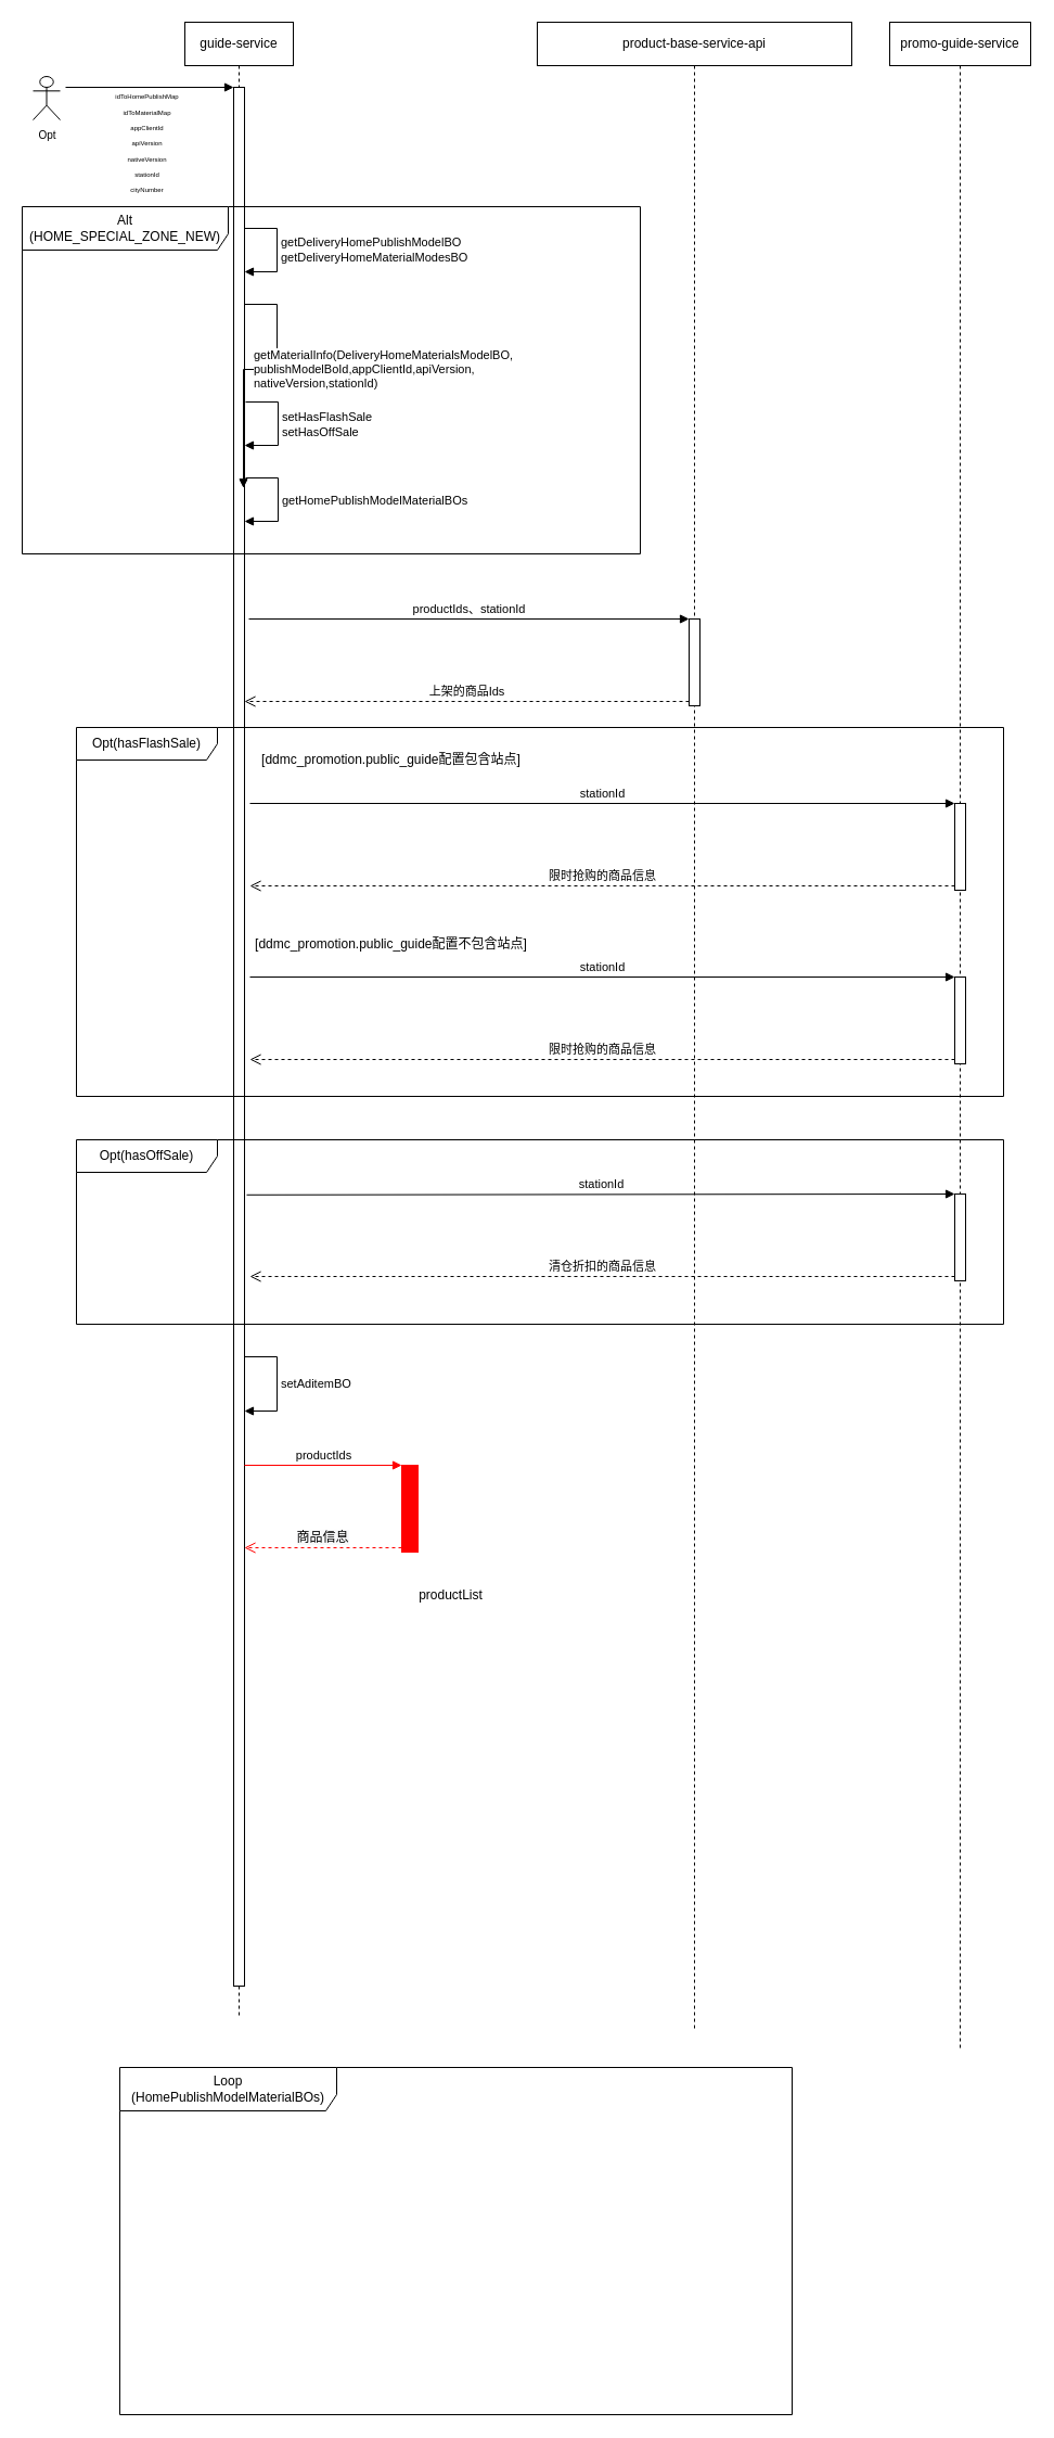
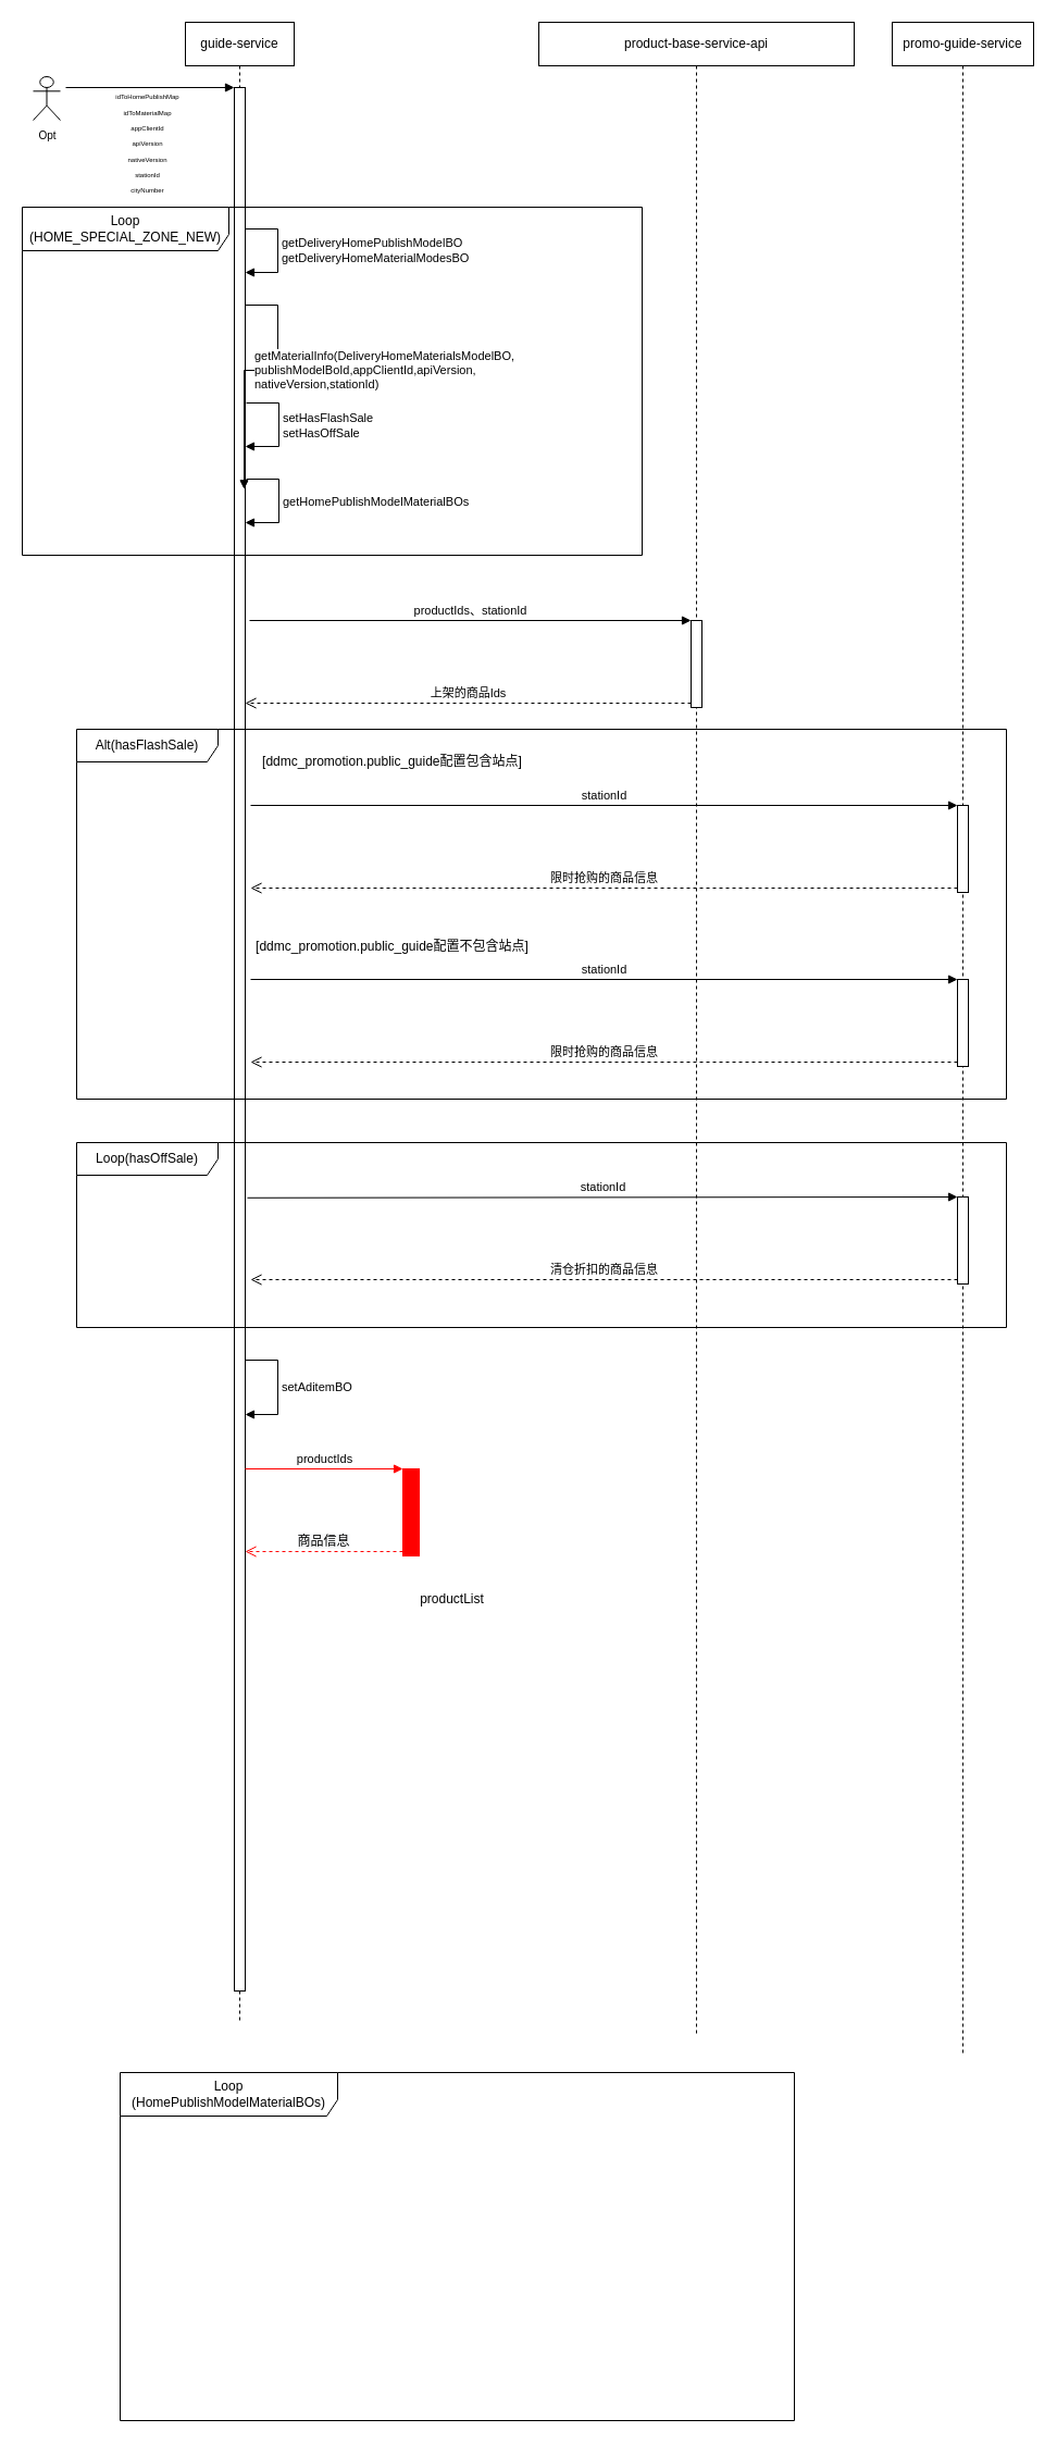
  <mxCell id="0" />
  <mxCell id="1" parent="0" />
  <mxCell id="2" value="&lt;font style=&quot;font-size: 10px&quot;&gt;Opt&lt;/font&gt;" style="shape=umlActor;verticalLabelPosition=bottom;verticalAlign=top;html=1;outlineConnect=0;" vertex="1" parent="1"><mxGeometry x="30" y="70" width="25" height="40" as="geometry" /></mxCell>
  <mxCell id="3" value="guide-service" style="shape=umlLifeline;perimeter=lifelinePerimeter;whiteSpace=wrap;html=1;container=1;collapsible=0;recursiveResize=0;outlineConnect=0;" vertex="1" parent="1"><mxGeometry x="170" y="20" width="100" height="1840" as="geometry" /></mxCell>
  <mxCell id="4" value="" style="html=1;points=[];perimeter=orthogonalPerimeter;" vertex="1" parent="1"><mxGeometry x="215" y="80" width="10" height="1750" as="geometry" /></mxCell>
  <mxCell id="5" value="" style="html=1;verticalAlign=bottom;endArrow=block;entryX=0;entryY=0;" edge="1" target="4" parent="1"><mxGeometry relative="1" as="geometry"><mxPoint x="60" y="80" as="sourcePoint" /></mxGeometry></mxCell>
  <mxCell id="6" value="&lt;font&gt;&lt;font style=&quot;font-size: 6px&quot;&gt;idToHomePublishMap&lt;br&gt;idToMaterialMap&lt;br&gt;appClientId&lt;br&gt;apiVersion&lt;br&gt;nativeVersion&lt;br&gt;stationId&lt;br&gt;cityNumber&lt;/font&gt;&lt;br&gt;&lt;/font&gt;" style="text;html=1;align=center;verticalAlign=middle;resizable=0;points=[];autosize=1;strokeColor=none;" vertex="1" parent="1"><mxGeometry x="70" y="80" width="130" height="100" as="geometry" /></mxCell>
- <mxCell id="7" value="Alt&lt;br&gt;(HOME_SPECIAL_ZONE_NEW)" style="shape=umlFrame;whiteSpace=wrap;html=1;width=190;height=40;" vertex="1" parent="1"><mxGeometry x="20" y="190" width="570" height="320" as="geometry" /></mxCell>
+ <mxCell id="7" value="Loop&lt;br&gt;(HOME_SPECIAL_ZONE_NEW)" style="shape=umlFrame;whiteSpace=wrap;html=1;width=190;height=40;" vertex="1" parent="1"><mxGeometry x="20" y="190" width="570" height="320" as="geometry" /></mxCell>
  <mxCell id="8" value="getDeliveryHomePublishModelBO&lt;br&gt;getDeliveryHomeMaterialModesBO" style="edgeStyle=orthogonalEdgeStyle;html=1;align=left;spacingLeft=2;endArrow=block;rounded=0;" edge="1" parent="1"><mxGeometry relative="1" as="geometry"><mxPoint x="225" y="210" as="sourcePoint" /><Array as="points"><mxPoint x="255" y="210" /><mxPoint x="255" y="250" /><mxPoint x="225" y="250" /></Array><mxPoint x="225" y="250" as="targetPoint" /></mxGeometry></mxCell>
  <mxCell id="9" value="product-base-service-api" style="shape=umlLifeline;perimeter=lifelinePerimeter;whiteSpace=wrap;html=1;container=1;collapsible=0;recursiveResize=0;outlineConnect=0;" vertex="1" parent="1"><mxGeometry x="495" y="20" width="290" height="1850" as="geometry" /></mxCell>
  <mxCell id="10" value="" style="html=1;points=[];perimeter=orthogonalPerimeter;" vertex="1" parent="9"><mxGeometry x="140" y="550" width="10" height="80" as="geometry" /></mxCell>
  <mxCell id="11" value="getMaterialInfo(DeliveryHomeMaterialsModelBO,&lt;br&gt;publishModelBoId,appClientId,apiVersion,&lt;br&gt;nativeVersion,stationId)" style="edgeStyle=orthogonalEdgeStyle;html=1;align=left;spacingLeft=2;endArrow=block;rounded=0;entryX=0.9;entryY=0.211;entryDx=0;entryDy=0;entryPerimeter=0;" edge="1" parent="1" target="4"><mxGeometry relative="1" as="geometry"><mxPoint x="225" y="280" as="sourcePoint" /><Array as="points"><mxPoint x="255" y="280" /><mxPoint x="255" y="340" /></Array><mxPoint x="225" y="310" as="targetPoint" /></mxGeometry></mxCell>
  <mxCell id="12" value="setHasFlashSale&lt;br&gt;setHasOffSale" style="edgeStyle=orthogonalEdgeStyle;html=1;align=left;spacingLeft=2;endArrow=block;rounded=0;" edge="1" parent="1"><mxGeometry relative="1" as="geometry"><mxPoint x="226" y="370" as="sourcePoint" /><Array as="points"><mxPoint x="256" y="370" /><mxPoint x="256" y="410" /><mxPoint x="225" y="410" /></Array><mxPoint x="225" y="410" as="targetPoint" /></mxGeometry></mxCell>
  <mxCell id="13" value="productIds、stationId" style="html=1;verticalAlign=bottom;endArrow=block;entryX=0;entryY=0;" edge="1" target="10" parent="1"><mxGeometry relative="1" as="geometry"><mxPoint x="229" y="570" as="sourcePoint" /></mxGeometry></mxCell>
  <mxCell id="14" value="上架的商品Ids" style="html=1;verticalAlign=bottom;endArrow=open;dashed=1;endSize=8;exitX=0;exitY=0.95;entryX=1.1;entryY=0.387;entryDx=0;entryDy=0;entryPerimeter=0;" edge="1" source="10" parent="1"><mxGeometry relative="1" as="geometry"><mxPoint x="225" y="646.01" as="targetPoint" /></mxGeometry></mxCell>
  <mxCell id="15" value="promo-guide-service" style="shape=umlLifeline;perimeter=lifelinePerimeter;whiteSpace=wrap;html=1;container=1;collapsible=0;recursiveResize=0;outlineConnect=0;" vertex="1" parent="1"><mxGeometry x="820" y="20" width="130" height="1870" as="geometry" /></mxCell>
  <mxCell id="16" value="" style="html=1;points=[];perimeter=orthogonalPerimeter;" vertex="1" parent="15"><mxGeometry x="60" y="720" width="10" height="80" as="geometry" /></mxCell>
  <mxCell id="17" value="stationId" style="html=1;verticalAlign=bottom;endArrow=block;entryX=0;entryY=0;" edge="1" target="16" parent="15"><mxGeometry relative="1" as="geometry"><mxPoint x="-590" y="720" as="sourcePoint" /></mxGeometry></mxCell>
  <mxCell id="18" value="限时抢购的商品信息" style="html=1;verticalAlign=bottom;endArrow=open;dashed=1;endSize=8;exitX=0;exitY=0.95;" edge="1" source="16" parent="15"><mxGeometry relative="1" as="geometry"><mxPoint x="-590" y="796" as="targetPoint" /></mxGeometry></mxCell>
  <mxCell id="19" value="" style="html=1;points=[];perimeter=orthogonalPerimeter;" vertex="1" parent="15"><mxGeometry x="60" y="880" width="10" height="80" as="geometry" /></mxCell>
  <mxCell id="20" value="stationId" style="html=1;verticalAlign=bottom;endArrow=block;entryX=0;entryY=0;" edge="1" parent="15" target="19"><mxGeometry relative="1" as="geometry"><mxPoint x="-590" y="880" as="sourcePoint" /></mxGeometry></mxCell>
  <mxCell id="21" value="限时抢购的商品信息" style="html=1;verticalAlign=bottom;endArrow=open;dashed=1;endSize=8;exitX=0;exitY=0.95;" edge="1" parent="15" source="19"><mxGeometry relative="1" as="geometry"><mxPoint x="-590" y="956" as="targetPoint" /></mxGeometry></mxCell>
  <mxCell id="22" value="" style="html=1;points=[];perimeter=orthogonalPerimeter;" vertex="1" parent="15"><mxGeometry x="60" y="1080" width="10" height="80" as="geometry" /></mxCell>
  <mxCell id="23" value="清仓折扣的商品信息" style="html=1;verticalAlign=bottom;endArrow=open;dashed=1;endSize=8;exitX=0;exitY=0.95;" edge="1" source="22" parent="15"><mxGeometry relative="1" as="geometry"><mxPoint x="-590" y="1156" as="targetPoint" /></mxGeometry></mxCell>
  <mxCell id="24" value="[ddmc_promotion.public_guide配置包含站点]" style="text;html=1;align=center;verticalAlign=middle;resizable=0;points=[];autosize=1;strokeColor=none;" vertex="1" parent="1"><mxGeometry x="235" y="690" width="250" height="20" as="geometry" /></mxCell>
  <mxCell id="25" value="[ddmc_promotion.public_guide配置不包含站点]" style="text;html=1;align=center;verticalAlign=middle;resizable=0;points=[];autosize=1;strokeColor=none;" vertex="1" parent="1"><mxGeometry x="225" y="860" width="270" height="20" as="geometry" /></mxCell>
  <mxCell id="26" value="stationId" style="html=1;verticalAlign=bottom;endArrow=block;entryX=0;entryY=0;exitX=1.2;exitY=0.773;exitDx=0;exitDy=0;exitPerimeter=0;" edge="1" target="22" parent="1"><mxGeometry relative="1" as="geometry"><mxPoint x="227" y="1100.79" as="sourcePoint" /></mxGeometry></mxCell>
- <mxCell id="27" value="Opt(hasOffSale)" style="shape=umlFrame;whiteSpace=wrap;html=1;width=130;height=30;" vertex="1" parent="1"><mxGeometry x="70" y="1050" width="855" height="170" as="geometry" /></mxCell>
+ <mxCell id="27" value="Loop(hasOffSale)" style="shape=umlFrame;whiteSpace=wrap;html=1;width=130;height=30;" vertex="1" parent="1"><mxGeometry x="70" y="1050" width="855" height="170" as="geometry" /></mxCell>
  <mxCell id="28" value="getHomePublishModelMaterialBOs" style="edgeStyle=orthogonalEdgeStyle;html=1;align=left;spacingLeft=2;endArrow=block;rounded=0;" edge="1" parent="1"><mxGeometry relative="1" as="geometry"><mxPoint x="226" y="440" as="sourcePoint" /><Array as="points"><mxPoint x="256" y="440" /><mxPoint x="256" y="480" /><mxPoint x="225" y="480" /></Array><mxPoint x="225" y="480" as="targetPoint" /></mxGeometry></mxCell>
  <mxCell id="29" value="Loop&lt;br&gt;(HomePublishModelMaterialBOs)" style="shape=umlFrame;whiteSpace=wrap;html=1;width=200;height=40;" vertex="1" parent="1"><mxGeometry x="110" y="1905" width="620" height="320" as="geometry" /></mxCell>
  <mxCell id="30" value="setAditemBO" style="edgeStyle=orthogonalEdgeStyle;html=1;align=left;spacingLeft=2;endArrow=block;rounded=0;" edge="1" parent="1"><mxGeometry relative="1" as="geometry"><mxPoint x="225" y="1250" as="sourcePoint" /><Array as="points"><mxPoint x="255" y="1250" /><mxPoint x="255" y="1300" /><mxPoint x="225" y="1300" /></Array><mxPoint x="225" y="1300" as="targetPoint" /></mxGeometry></mxCell>
- <mxCell id="31" value="Opt(hasFlashSale)" style="shape=umlFrame;whiteSpace=wrap;html=1;width=130;height=30;" vertex="1" parent="1"><mxGeometry x="70" y="670" width="855" height="340" as="geometry" /></mxCell>
+ <mxCell id="31" value="Alt(hasFlashSale)" style="shape=umlFrame;whiteSpace=wrap;html=1;width=130;height=30;" vertex="1" parent="1"><mxGeometry x="70" y="670" width="855" height="340" as="geometry" /></mxCell>
  <mxCell id="32" value="" style="html=1;points=[];perimeter=orthogonalPerimeter;strokeColor=#FF0000;fillColor=#FF0000;" vertex="1" parent="1"><mxGeometry x="370" y="1350" width="15" height="80" as="geometry" /></mxCell>
  <mxCell id="33" value="productIds" style="html=1;verticalAlign=bottom;endArrow=block;entryX=0;entryY=0;strokeColor=#FF0000;fillColor=#FF0000;" edge="1" target="32" parent="1"><mxGeometry relative="1" as="geometry"><mxPoint x="225" y="1350" as="sourcePoint" /></mxGeometry></mxCell>
  <mxCell id="34" value="&lt;span style=&quot;font-size: 12px ; background-color: rgb(248 , 249 , 250)&quot;&gt;商品信息&lt;/span&gt;" style="html=1;verticalAlign=bottom;endArrow=open;dashed=1;endSize=8;exitX=0;exitY=0.95;strokeColor=#FF0000;fillColor=#FF0000;" edge="1" source="32" parent="1"><mxGeometry relative="1" as="geometry"><mxPoint x="225" y="1426" as="targetPoint" /></mxGeometry></mxCell>
  <mxCell id="35" value="productList" style="text;html=1;align=center;verticalAlign=middle;resizable=0;points=[];autosize=1;strokeColor=none;" vertex="1" parent="1"><mxGeometry x="380" y="1460" width="70" height="20" as="geometry" /></mxCell>
